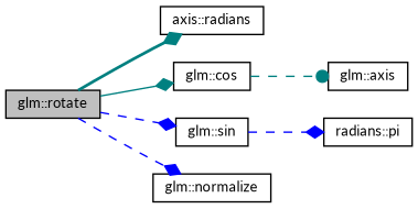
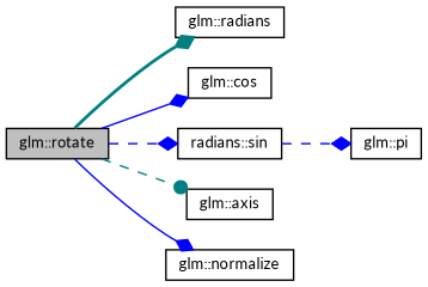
  digraph {
    fontname=Lato
    rankdir=LR
    node [color=black fillcolor=white fontname=Lato fontsize=10 shape=record style=filled]
    edge [arrowhead=diamond color=teal fontname=Lato fontsize=10 labelfontname=Helvetica labelfontsize=10 style=dashed]
    n1 [fillcolor=grey75 fontcolor=black height=0.2 label="glm::rotate" width=0.4]
-   n2 [height=0.2 label="axis::radians" width=0.4]
+   n2 [height=0.2 label="glm::radians" width=0.4]
    n3 [height=0.2 label="glm::cos" width=0.4]
-   n4 [height=0.2 label="glm::sin" width=0.4]
+   n4 [height=0.2 label="radians::sin" width=0.4]
    n5 [height=0.2 label="glm::axis" width=0.4]
    n6 [height=0.2 label="glm::normalize" width=0.4]
-   n7 [height=0.2 label="radians::pi" width=0.4]
+   n7 [height=0.2 label="glm::pi" width=0.4]
    n1 -> n2 [style=bold]
-   n1 -> n3 [style=solid]
+   n1 -> n3 [color=blue style=solid]
    n1 -> n4 [color=blue]
-   n3 -> n5 [arrowhead=dot]
-   n1 -> n6 [color=blue]
+   n1 -> n5 [arrowhead=dot]
+   n1 -> n6 [color=blue style=solid]
    n4 -> n7 [color=blue]
  }
